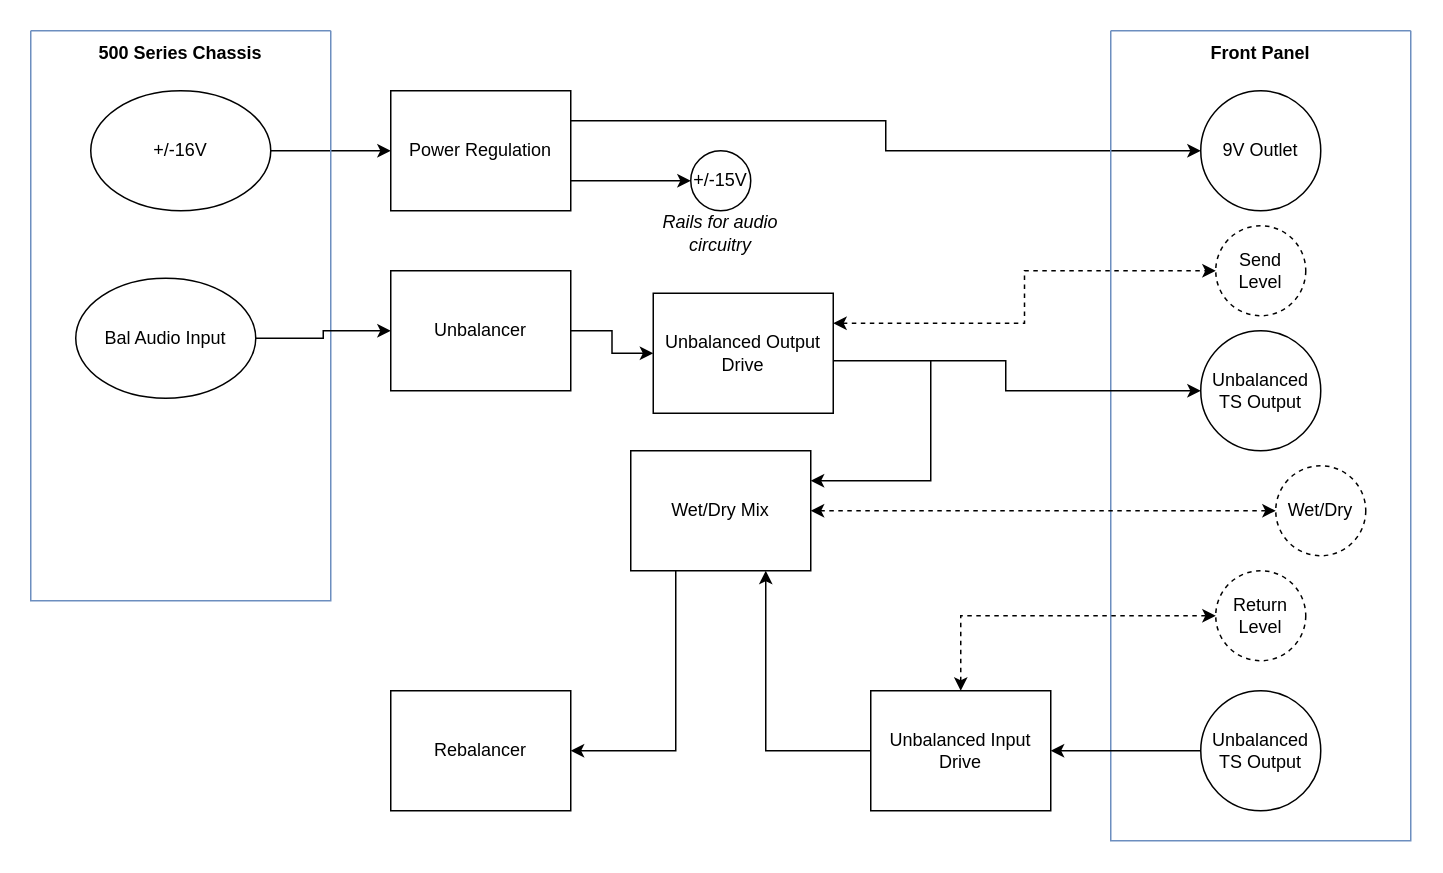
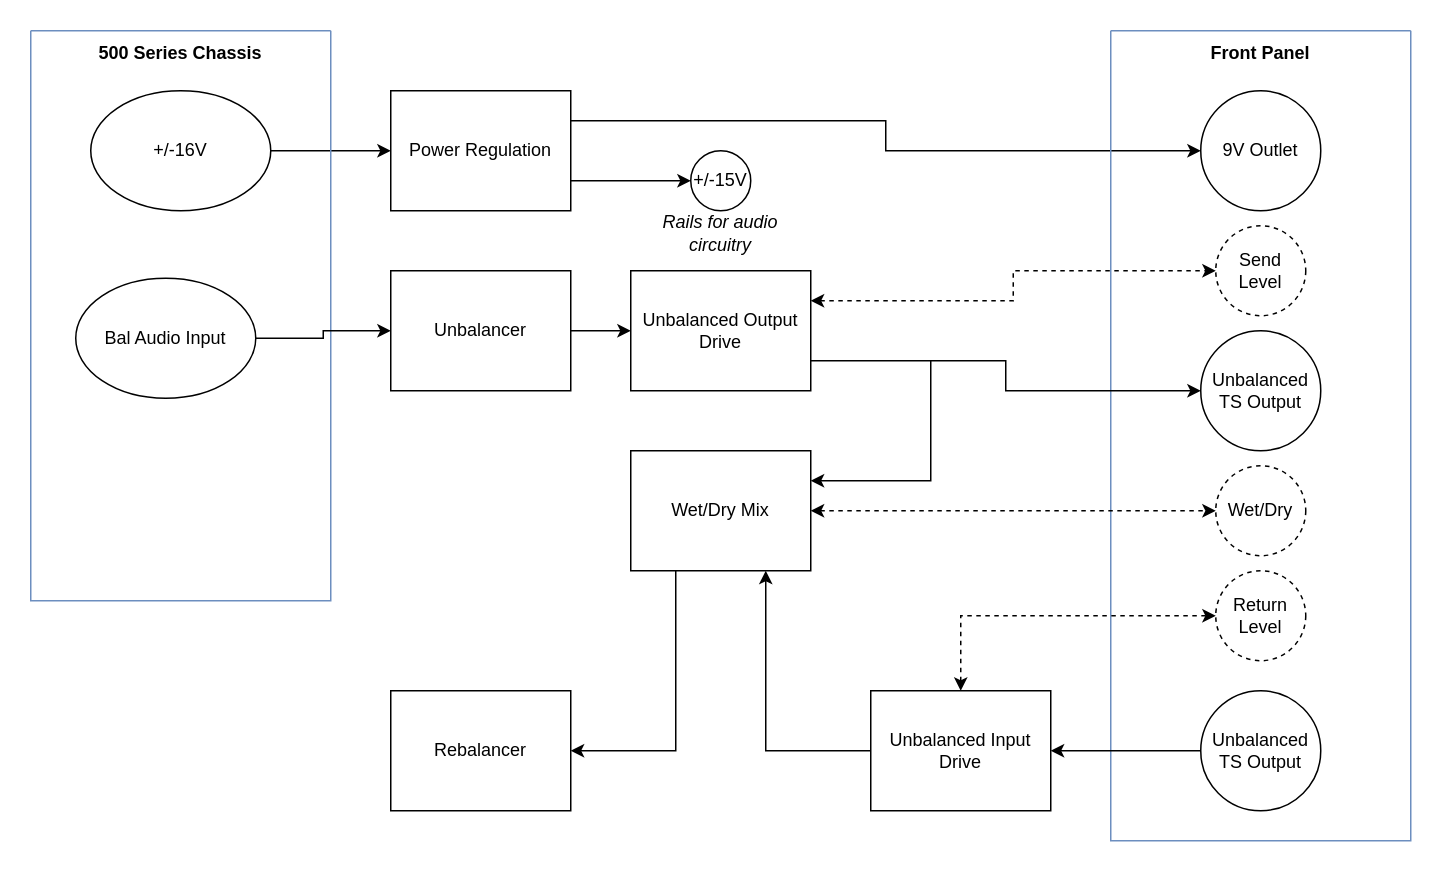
  <mxCell id="0" style=";html=1;" />
  <mxCell id="1" style=";html=1;" parent="0" />
  <mxCell id="2" style="edgeStyle=orthogonalEdgeStyle;rounded=0;orthogonalLoop=1;jettySize=auto;html=1;exitX=1;exitY=0.25;exitDx=0;exitDy=0;entryX=0;entryY=0.5;entryDx=0;entryDy=0;" edge="1" parent="1" source="3" target="11"><mxGeometry relative="1" as="geometry" /></mxCell>
  <mxCell id="3" value="Power Regulation" style="rounded=0;whiteSpace=wrap;html=1;" vertex="1" parent="1"><mxGeometry x="260" y="60" width="120" height="80" as="geometry" /></mxCell>
  <mxCell id="4" value="" style="endArrow=classic;html=1;rounded=0;" edge="1" parent="1"><mxGeometry width="50" height="50" relative="1" as="geometry"><mxPoint x="180" y="100" as="sourcePoint" /><mxPoint x="260" y="100" as="targetPoint" /></mxGeometry></mxCell>
  <mxCell id="5" value="+/-16V" style="ellipse;whiteSpace=wrap;html=1;" vertex="1" parent="1"><mxGeometry x="60" y="60" width="120" height="80" as="geometry" /></mxCell>
  <mxCell id="6" value="" style="swimlane;startSize=0;fillColor=#dae8fc;strokeColor=#6c8ebf;" vertex="1" parent="1"><mxGeometry x="20" y="20" width="200" height="380" as="geometry" /></mxCell>
  <mxCell id="7" value="500 Series Chassis" style="text;html=1;strokeColor=none;fillColor=none;align=center;verticalAlign=middle;whiteSpace=wrap;rounded=0;fontStyle=1" vertex="1" parent="6"><mxGeometry width="200" height="30" as="geometry" /></mxCell>
  <mxCell id="8" value="Bal Audio Input" style="ellipse;whiteSpace=wrap;html=1;" vertex="1" parent="6"><mxGeometry x="30" y="165" width="120" height="80" as="geometry" /></mxCell>
  <mxCell id="9" value="" style="swimlane;startSize=0;fillColor=#dae8fc;strokeColor=#6c8ebf;shadow=0;swimlaneLine=1;" vertex="1" parent="1"><mxGeometry x="740" y="20" width="200" height="540" as="geometry" /></mxCell>
  <mxCell id="10" value="Front Panel" style="text;html=1;strokeColor=none;fillColor=none;align=center;verticalAlign=middle;whiteSpace=wrap;rounded=0;fontStyle=1" vertex="1" parent="9"><mxGeometry width="200" height="30" as="geometry" /></mxCell>
  <mxCell id="11" value="9V Outlet" style="ellipse;whiteSpace=wrap;html=1;aspect=fixed;" vertex="1" parent="9"><mxGeometry x="60" y="40" width="80" height="80" as="geometry" /></mxCell>
  <mxCell id="12" value="Unbalanced TS Output" style="ellipse;whiteSpace=wrap;html=1;aspect=fixed;" vertex="1" parent="9"><mxGeometry x="60" y="200" width="80" height="80" as="geometry" /></mxCell>
  <mxCell id="13" value="Send Level" style="ellipse;whiteSpace=wrap;html=1;aspect=fixed;dashed=1;" vertex="1" parent="9"><mxGeometry x="70" y="130" width="60" height="60" as="geometry" /></mxCell>
- <mxCell id="14" value="Wet/Dry" style="ellipse;whiteSpace=wrap;html=1;aspect=fixed;dashed=1;" vertex="1" parent="9"><mxGeometry x="110" y="290" width="60" height="60" as="geometry" /></mxCell>
+ <mxCell id="14" value="Wet/Dry" style="ellipse;whiteSpace=wrap;html=1;aspect=fixed;dashed=1;" vertex="1" parent="9"><mxGeometry x="70" y="290" width="60" height="60" as="geometry" /></mxCell>
  <mxCell id="15" value="Unbalanced TS Output" style="ellipse;whiteSpace=wrap;html=1;aspect=fixed;" vertex="1" parent="9"><mxGeometry x="60" y="440" width="80" height="80" as="geometry" /></mxCell>
  <mxCell id="16" value="Return Level" style="ellipse;whiteSpace=wrap;html=1;aspect=fixed;dashed=1;" vertex="1" parent="9"><mxGeometry x="70" y="360" width="60" height="60" as="geometry" /></mxCell>
  <mxCell id="17" value="" style="endArrow=classic;html=1;rounded=0;exitX=1;exitY=0.75;exitDx=0;exitDy=0;" edge="1" parent="1" source="3"><mxGeometry width="50" height="50" relative="1" as="geometry"><mxPoint x="410" y="140" as="sourcePoint" /><mxPoint x="460" y="120" as="targetPoint" /></mxGeometry></mxCell>
  <mxCell id="18" value="+/-15V" style="ellipse;whiteSpace=wrap;html=1;" vertex="1" parent="1"><mxGeometry x="460" y="100" width="40" height="40" as="geometry" /></mxCell>
  <mxCell id="19" value="&lt;i&gt;Rails for audio circuitry&lt;/i&gt;" style="text;html=1;strokeColor=none;fillColor=none;align=center;verticalAlign=middle;whiteSpace=wrap;rounded=0;" vertex="1" parent="1"><mxGeometry x="435" y="140" width="90" height="30" as="geometry" /></mxCell>
  <mxCell id="20" style="edgeStyle=orthogonalEdgeStyle;rounded=0;orthogonalLoop=1;jettySize=auto;html=1;exitX=1;exitY=0.5;exitDx=0;exitDy=0;entryX=0;entryY=0.5;entryDx=0;entryDy=0;" edge="1" parent="1" source="21" target="25"><mxGeometry relative="1" as="geometry" /></mxCell>
  <mxCell id="21" value="Unbalancer" style="rounded=0;whiteSpace=wrap;html=1;" vertex="1" parent="1"><mxGeometry x="260" y="180" width="120" height="80" as="geometry" /></mxCell>
  <mxCell id="22" style="edgeStyle=orthogonalEdgeStyle;rounded=0;orthogonalLoop=1;jettySize=auto;html=1;exitX=1;exitY=0.5;exitDx=0;exitDy=0;entryX=0;entryY=0.5;entryDx=0;entryDy=0;" edge="1" parent="1" source="8" target="21"><mxGeometry relative="1" as="geometry" /></mxCell>
  <mxCell id="23" style="edgeStyle=orthogonalEdgeStyle;rounded=0;orthogonalLoop=1;jettySize=auto;html=1;exitX=1;exitY=0.75;exitDx=0;exitDy=0;entryX=0;entryY=0.5;entryDx=0;entryDy=0;" edge="1" parent="1" source="25" target="12"><mxGeometry relative="1" as="geometry"><Array as="points"><mxPoint x="670" y="240" /><mxPoint x="670" y="260" /></Array></mxGeometry></mxCell>
  <mxCell id="24" style="edgeStyle=orthogonalEdgeStyle;rounded=0;orthogonalLoop=1;jettySize=auto;html=1;exitX=1;exitY=0.25;exitDx=0;exitDy=0;entryX=0;entryY=0.5;entryDx=0;entryDy=0;dashed=1;startArrow=classic;startFill=1;" edge="1" parent="1" source="25" target="13"><mxGeometry relative="1" as="geometry" /></mxCell>
- <mxCell id="25" value="Unbalanced Output Drive" style="rounded=0;whiteSpace=wrap;html=1;" vertex="1" parent="1"><mxGeometry x="435" y="195" width="120" height="80" as="geometry" /></mxCell>
+ <mxCell id="25" value="Unbalanced Output Drive" style="rounded=0;whiteSpace=wrap;html=1;" vertex="1" parent="1"><mxGeometry x="420" y="180" width="120" height="80" as="geometry" /></mxCell>
  <mxCell id="26" value="Rebalancer" style="rounded=0;whiteSpace=wrap;html=1;" vertex="1" parent="1"><mxGeometry x="260" y="460" width="120" height="80" as="geometry" /></mxCell>
  <mxCell id="27" style="edgeStyle=orthogonalEdgeStyle;rounded=0;orthogonalLoop=1;jettySize=auto;html=1;exitX=1;exitY=0.5;exitDx=0;exitDy=0;entryX=0;entryY=0.5;entryDx=0;entryDy=0;startArrow=classic;startFill=1;dashed=1;" edge="1" parent="1" source="30" target="14"><mxGeometry relative="1" as="geometry" /></mxCell>
  <mxCell id="28" style="edgeStyle=orthogonalEdgeStyle;rounded=0;orthogonalLoop=1;jettySize=auto;html=1;exitX=1;exitY=0.25;exitDx=0;exitDy=0;startArrow=none;startFill=0;entryX=1;entryY=0.25;entryDx=0;entryDy=0;" edge="1" parent="1" target="30"><mxGeometry relative="1" as="geometry"><mxPoint x="620" y="240" as="sourcePoint" /><Array as="points"><mxPoint x="620" y="320" /></Array></mxGeometry></mxCell>
  <mxCell id="29" style="edgeStyle=orthogonalEdgeStyle;rounded=0;orthogonalLoop=1;jettySize=auto;html=1;exitX=0.25;exitY=1;exitDx=0;exitDy=0;entryX=1;entryY=0.5;entryDx=0;entryDy=0;startArrow=none;startFill=0;" edge="1" parent="1" source="30" target="26"><mxGeometry relative="1" as="geometry" /></mxCell>
  <mxCell id="30" value="Wet/Dry Mix" style="rounded=0;whiteSpace=wrap;html=1;" vertex="1" parent="1"><mxGeometry x="420" y="300" width="120" height="80" as="geometry" /></mxCell>
  <mxCell id="31" style="edgeStyle=orthogonalEdgeStyle;rounded=0;orthogonalLoop=1;jettySize=auto;html=1;exitX=0.5;exitY=0;exitDx=0;exitDy=0;entryX=0;entryY=0.5;entryDx=0;entryDy=0;dashed=1;startArrow=classic;startFill=1;" edge="1" parent="1" source="33" target="16"><mxGeometry relative="1" as="geometry" /></mxCell>
  <mxCell id="32" style="edgeStyle=orthogonalEdgeStyle;rounded=0;orthogonalLoop=1;jettySize=auto;html=1;exitX=0;exitY=0.5;exitDx=0;exitDy=0;entryX=0.75;entryY=1;entryDx=0;entryDy=0;startArrow=none;startFill=0;" edge="1" parent="1" source="33" target="30"><mxGeometry relative="1" as="geometry" /></mxCell>
  <mxCell id="33" value="Unbalanced Input Drive" style="rounded=0;whiteSpace=wrap;html=1;" vertex="1" parent="1"><mxGeometry x="580" y="460" width="120" height="80" as="geometry" /></mxCell>
  <mxCell id="34" style="edgeStyle=orthogonalEdgeStyle;rounded=0;orthogonalLoop=1;jettySize=auto;html=1;exitX=0;exitY=0.5;exitDx=0;exitDy=0;startArrow=none;startFill=0;" edge="1" parent="1" source="15" target="33"><mxGeometry relative="1" as="geometry" /></mxCell>
